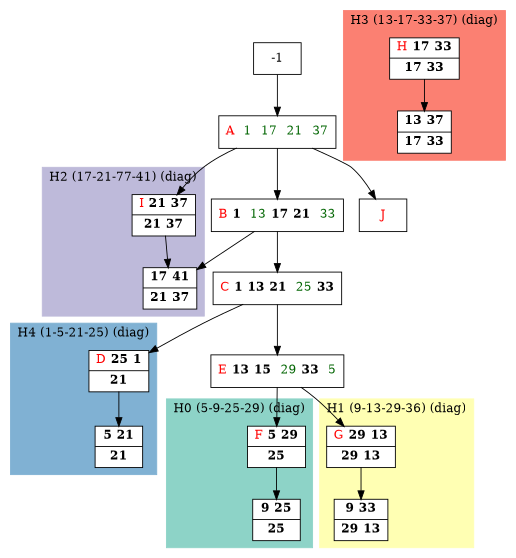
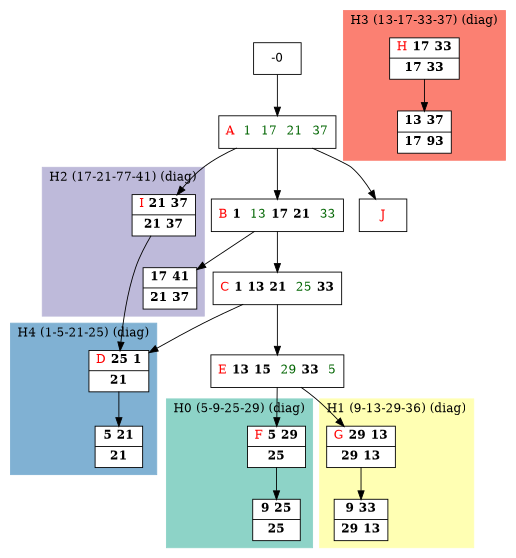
  digraph {
    node [fillcolor=white shape=record style=filled]
    n1 [label=<{  <FONT COLOR="RED">F</FONT> <b>5</b> <b>29</b>|  <b>25</b>}>]
    n2 [label=<{ <b>9</b> <b>25</b>|  <b>25</b>}>]
    n3 [label=<{  <FONT COLOR="RED">H</FONT> <b>17</b> <b>33</b>|  <b>17</b> <b>33</b>}>]
-   n4 [label=<{ <b>13</b> <b>37</b>|  <b>17</b> <b>33</b>}>]
+   n4 [label=<{ <b>13</b> <b>37</b>|  <b>17</b> <b>93</b>}>]
    n5 [label=<{  <FONT COLOR="RED">G</FONT> <b>29</b> <b>13</b>|  <b>29</b> <b>13</b>}>]
    n6 [label=<{ <b>9</b> <b>33</b>|  <b>29</b> <b>13</b>}>]
    n7 [label=<{  <FONT COLOR="RED">I</FONT> <b>21</b> <b>37</b>|  <b>21</b> <b>37</b>}>]
    n8 [label=<{ <b>17</b> <b>41</b>|  <b>21</b> <b>37</b>}>]
    n9 [label=<{  <FONT COLOR="RED">D</FONT> <b>25</b> <b>1</b>|  <b>21</b>}>]
    n10 [label=<{ <b>5</b> <b>21</b>|  <b>21</b>}>]
    n11 [label=<{  <FONT COLOR="RED">A</FONT>  <FONT COLOR="DARKGREEN">1</FONT>  <FONT COLOR="DARKGREEN">17</FONT>  <FONT COLOR="DARKGREEN">21</FONT>  <FONT COLOR="DARKGREEN">37</FONT>}> fillcolor="" style=""]
    n12 [label=<{  <FONT COLOR="RED">B</FONT> <b>1</b>  <FONT COLOR="DARKGREEN">13</FONT> <b>17</b> <b>21</b>  <FONT COLOR="DARKGREEN">33</FONT>}> fillcolor="" style=""]
    n13 [label=<{  <FONT COLOR="RED">J</FONT>}> fillcolor="" style=""]
    n14 [label=<{  <FONT COLOR="RED">C</FONT> <b>1</b> <b>13</b> <b>21</b>  <FONT COLOR="DARKGREEN">25</FONT> <b>33</b>}> fillcolor="" style=""]
-   -1 [shape=box fillcolor="" style=""]
+   -1 [shape=box label=-0 fillcolor="" style=""]
    n16 [label=<{  <FONT COLOR="RED">E</FONT> <b>13</b> <b>15</b>  <FONT COLOR="DARKGREEN">29</FONT> <b>33</b>  <FONT COLOR="DARKGREEN">5</FONT>}> fillcolor="" style=""]
    subgraph cluster_1 {
      color="#8DD3C7"
      label="H0 (5-9-25-29) (diag)"
      labeljust=l
      style=filled
      n1
      n2
    }
    subgraph cluster_2 {
      color="#FB8072"
      label="H3 (13-17-33-37) (diag)"
      labeljust=l
      style=filled
      n3
      n4
    }
    subgraph cluster_3 {
      color="#FFFFB3"
      label="H1 (9-13-29-36) (diag)"
      labeljust=l
      style=filled
      n5
      n6
    }
    subgraph cluster_4 {
      color="#BEBADA"
      label="H2 (17-21-77-41) (diag)"
      labeljust=l
      style=filled
      n7
      n8
    }
    subgraph cluster_5 {
      color="#80B1D3"
      label="H4 (1-5-21-25) (diag)"
      labeljust=l
      style=filled
      n9
      n10
    }
    n1 -> n2
    n3 -> n4
    n5 -> n6
-   n7 -> n8
+   n7 -> n9
    n9 -> n10
    n11 -> n7
    n11 -> n12
    n11 -> n13
    n12 -> n8
    n12 -> n14
    n14 -> n9
    n14 -> n16
    -1 -> n11
    n16 -> n1
    n16 -> n5
  }
